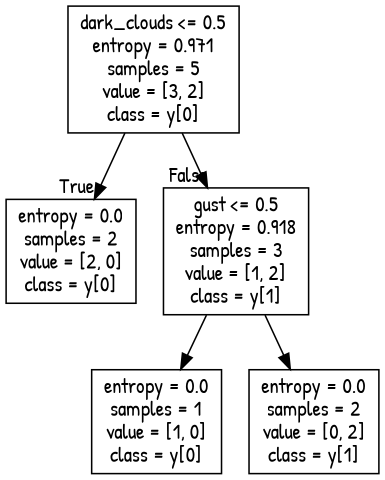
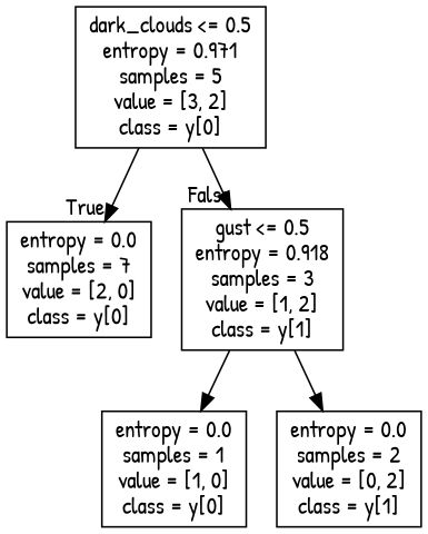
  digraph {
    fontname="Patrick Hand"
    node [fontname="Patrick Hand" shape=box]
    edge [fontname="Patrick Hand"]
    n1 [label="dark_clouds <= 0.5\nentropy = 0.971\nsamples = 5\nvalue = [3, 2]\nclass = y[0]"]
-   n2 [label="entropy = 0.0\nsamples = 2\nvalue = [2, 0]\nclass = y[0]"]
+   n2 [label="entropy = 0.0\nsamples = 7\nvalue = [2, 0]\nclass = y[0]"]
    n3 [label="gust <= 0.5\nentropy = 0.918\nsamples = 3\nvalue = [1, 2]\nclass = y[1]"]
    n4 [label="entropy = 0.0\nsamples = 1\nvalue = [1, 0]\nclass = y[0]"]
    n5 [label="entropy = 0.0\nsamples = 2\nvalue = [0, 2]\nclass = y[1]"]
    n1 -> n2 [headlabel=True labelangle=45 labeldistance=2.5]
    n1 -> n3 [headlabel=False labelangle=-45 labeldistance=2.5]
    n3 -> n4
    n3 -> n5
  }
